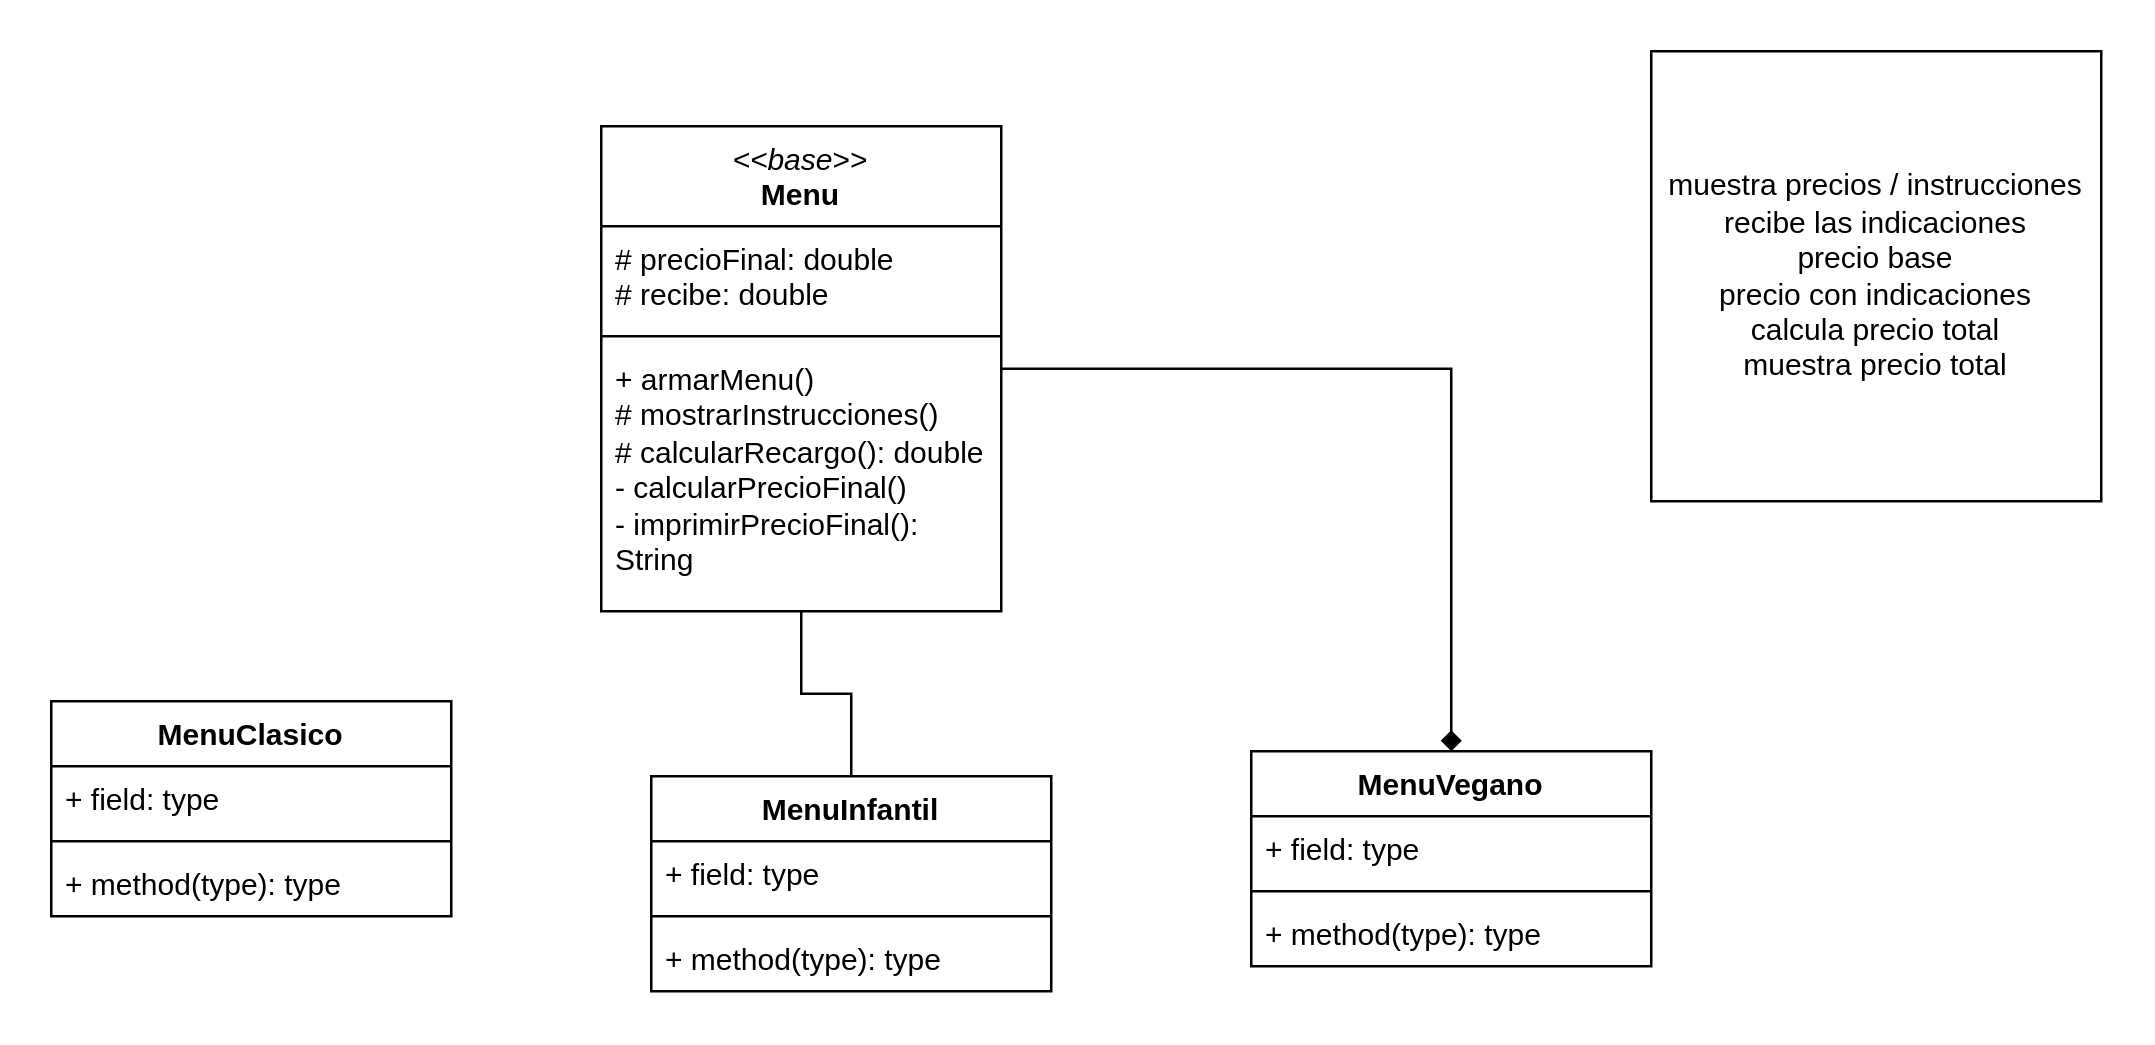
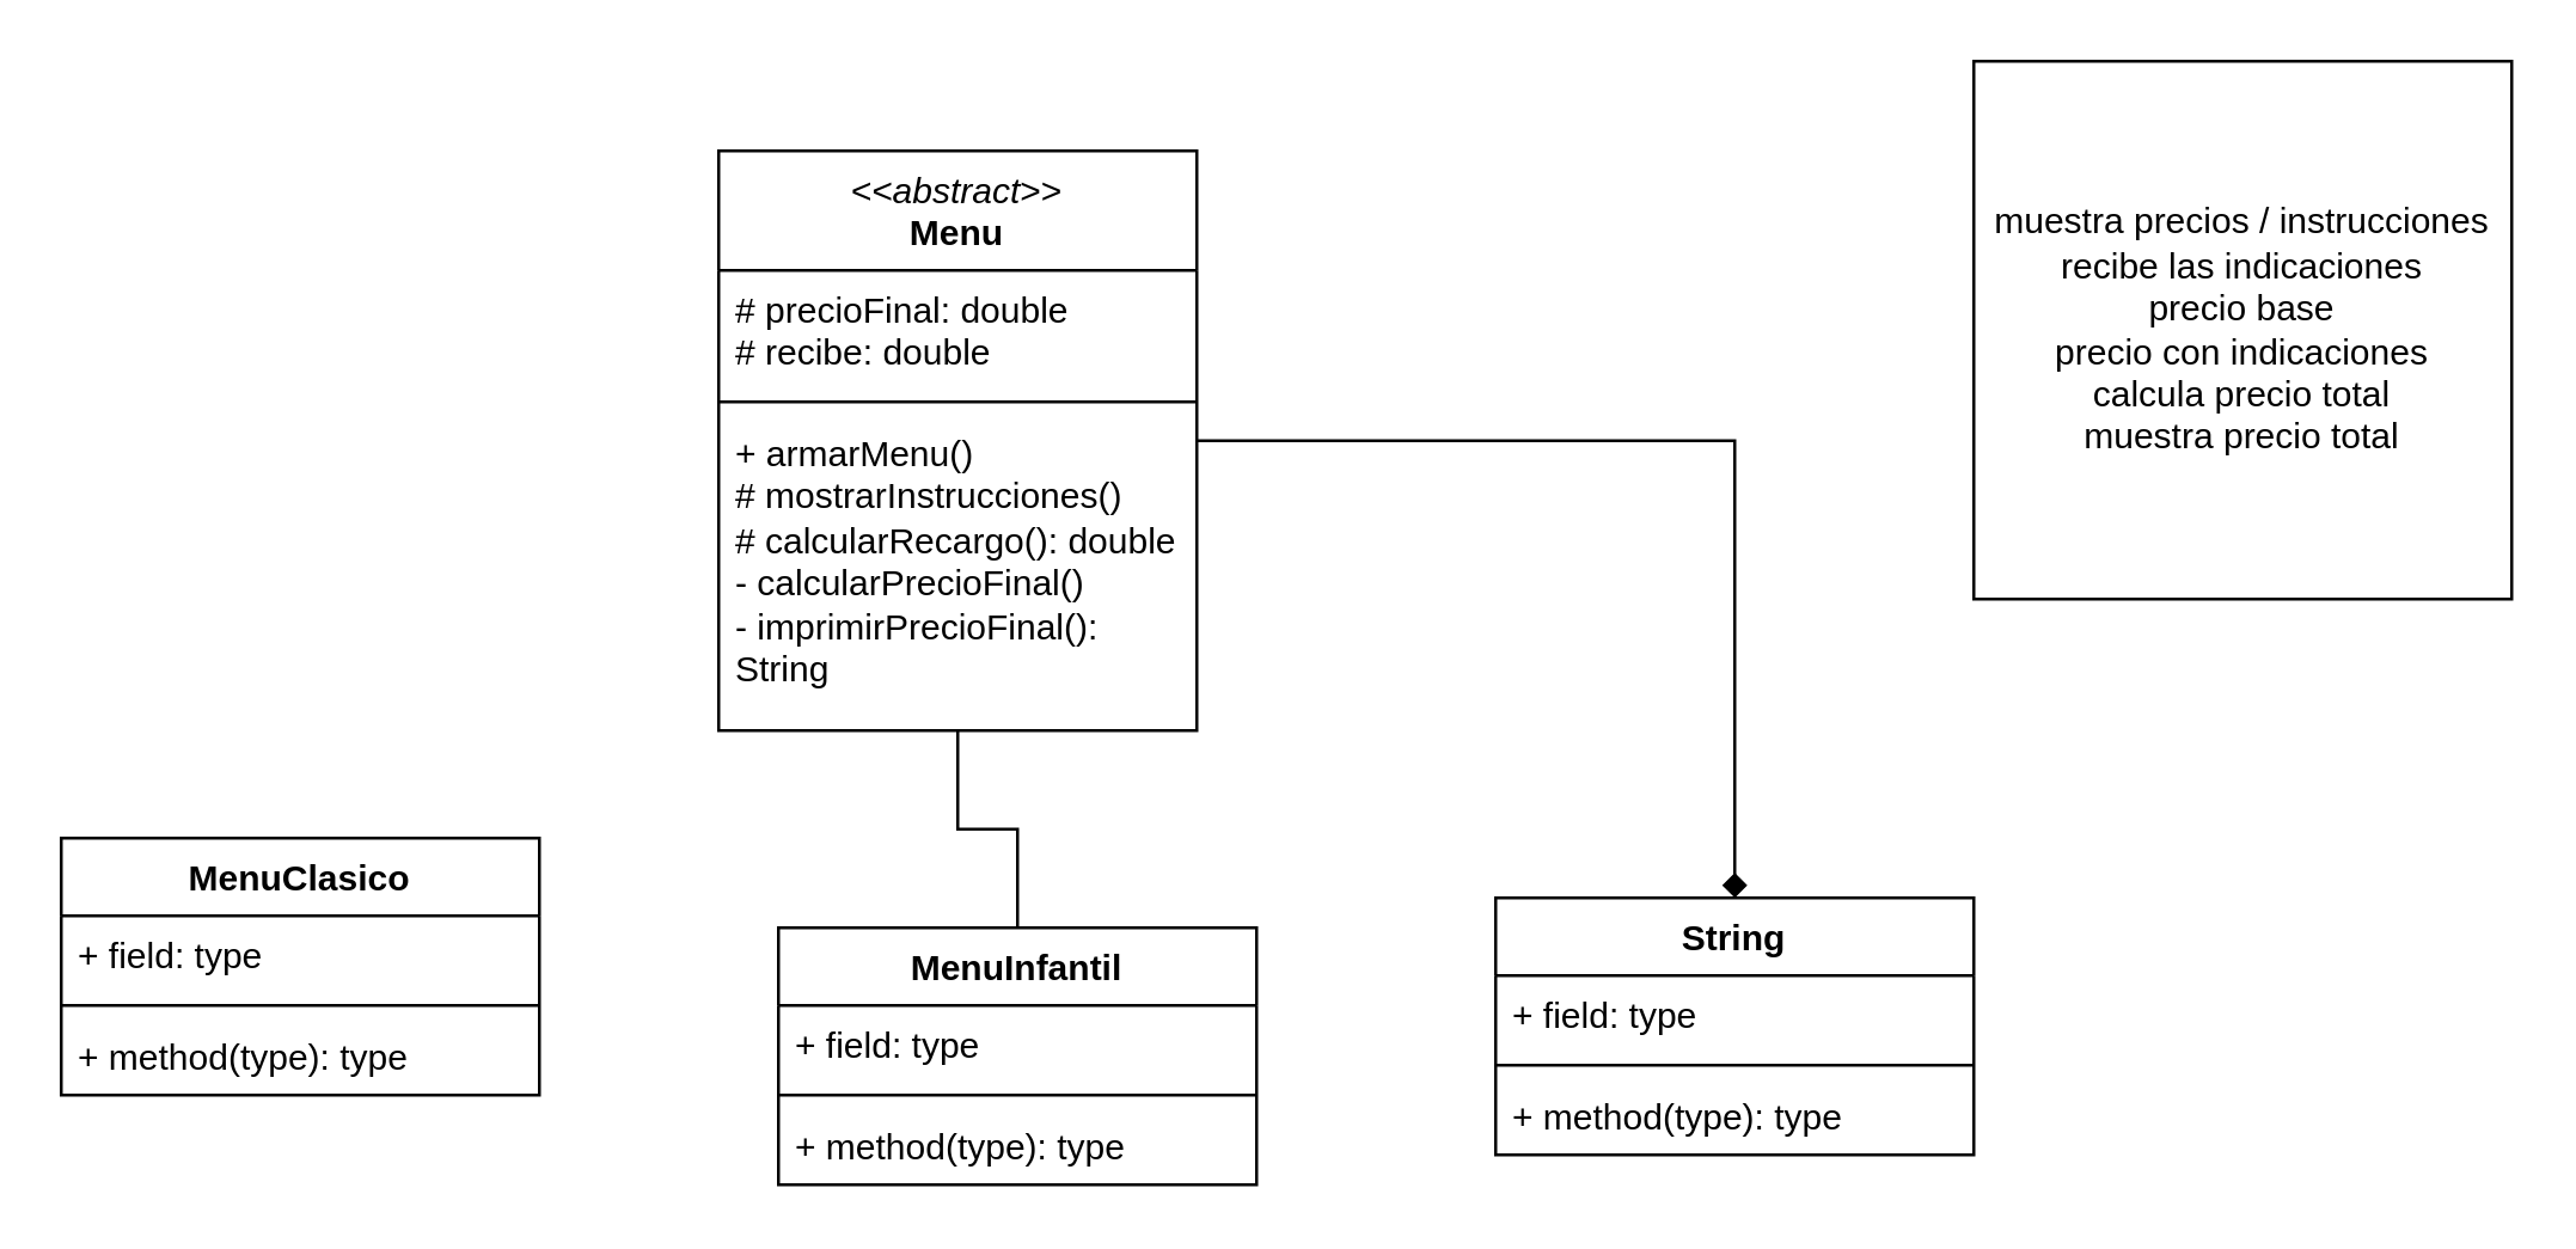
  <mxCell id="0" />
  <mxCell id="1" parent="0" />
  <mxCell id="2" style="edgeStyle=orthogonalEdgeStyle;rounded=0;orthogonalLoop=1;jettySize=auto;html=1;entryX=0.5;entryY=0;entryDx=0;entryDy=0;endArrow=none;" edge="1" parent="1" source="4" target="8"><mxGeometry relative="1" as="geometry" /></mxCell>
  <mxCell id="3" style="edgeStyle=orthogonalEdgeStyle;rounded=0;orthogonalLoop=1;jettySize=auto;html=1;entryX=0.5;entryY=0;entryDx=0;entryDy=0;endArrow=diamond;" edge="1" parent="1" source="4" target="16"><mxGeometry relative="1" as="geometry" /></mxCell>
- <mxCell id="4" value="&lt;i style=&quot;font-weight: normal;&quot;&gt;&amp;lt;&amp;lt;base&lt;/i&gt;&lt;span style=&quot;font-weight: normal;&quot;&gt;&amp;gt;&lt;/span&gt;&lt;span style=&quot;font-weight: normal;&quot;&gt;&amp;gt;&lt;br&gt;&lt;/span&gt;Menu" style="swimlane;fontStyle=1;align=center;verticalAlign=top;childLayout=stackLayout;horizontal=1;startSize=40;horizontalStack=0;resizeParent=1;resizeParentMax=0;resizeLast=0;collapsible=1;marginBottom=0;whiteSpace=wrap;html=1;" vertex="1" parent="1"><mxGeometry x="240" y="50" width="160" height="194" as="geometry" /></mxCell>
+ <mxCell id="4" value="&lt;i style=&quot;font-weight: normal;&quot;&gt;&amp;lt;&amp;lt;abstract&lt;/i&gt;&lt;span style=&quot;font-weight: normal;&quot;&gt;&amp;gt;&lt;/span&gt;&lt;span style=&quot;font-weight: normal;&quot;&gt;&amp;gt;&lt;br&gt;&lt;/span&gt;Menu" style="swimlane;fontStyle=1;align=center;verticalAlign=top;childLayout=stackLayout;horizontal=1;startSize=40;horizontalStack=0;resizeParent=1;resizeParentMax=0;resizeLast=0;collapsible=1;marginBottom=0;whiteSpace=wrap;html=1;" vertex="1" parent="1"><mxGeometry x="240" y="50" width="160" height="194" as="geometry" /></mxCell>
  <mxCell id="5" value="# precioFinal: double&lt;div&gt;# recibe: double&lt;/div&gt;" style="text;strokeColor=none;fillColor=none;align=left;verticalAlign=top;spacingLeft=4;spacingRight=4;overflow=hidden;rotatable=0;points=[[0,0.5],[1,0.5]];portConstraint=eastwest;whiteSpace=wrap;html=1;" vertex="1" parent="4"><mxGeometry y="40" width="160" height="40" as="geometry" /></mxCell>
  <mxCell id="6" value="" style="line;strokeWidth=1;fillColor=none;align=left;verticalAlign=middle;spacingTop=-1;spacingLeft=3;spacingRight=3;rotatable=0;labelPosition=right;points=[];portConstraint=eastwest;strokeColor=inherit;" vertex="1" parent="4"><mxGeometry y="80" width="160" height="8" as="geometry" /></mxCell>
  <mxCell id="7" value="&lt;div&gt;&lt;span style=&quot;background-color: initial;&quot;&gt;+&amp;nbsp;&lt;/span&gt;armarMenu&lt;span style=&quot;background-color: initial;&quot;&gt;()&lt;/span&gt;&lt;br&gt;&lt;/div&gt;&lt;div&gt;&lt;span style=&quot;background-color: initial;&quot;&gt;# mostrarInstrucciones()&lt;/span&gt;&lt;/div&gt;&lt;div&gt;&lt;div&gt;&lt;span style=&quot;background-color: initial;&quot;&gt;# calcularRecargo(): double&lt;/span&gt;&lt;br&gt;&lt;/div&gt;&lt;/div&gt;&lt;div&gt;&lt;div&gt;- calcularPrecioFinal()&lt;/div&gt;&lt;/div&gt;&lt;div&gt;&lt;span style=&quot;background-color: initial;&quot;&gt;- imprimirPrecioFinal(): String&lt;/span&gt;&lt;br&gt;&lt;/div&gt;" style="text;strokeColor=none;fillColor=none;align=left;verticalAlign=top;spacingLeft=4;spacingRight=4;overflow=hidden;rotatable=0;points=[[0,0.5],[1,0.5]];portConstraint=eastwest;whiteSpace=wrap;html=1;" vertex="1" parent="4"><mxGeometry y="88" width="160" height="106" as="geometry" /></mxCell>
  <mxCell id="8" value="MenuInfantil" style="swimlane;fontStyle=1;align=center;verticalAlign=top;childLayout=stackLayout;horizontal=1;startSize=26;horizontalStack=0;resizeParent=1;resizeParentMax=0;resizeLast=0;collapsible=1;marginBottom=0;whiteSpace=wrap;html=1;" vertex="1" parent="1"><mxGeometry x="260" y="310" width="160" height="86" as="geometry" /></mxCell>
  <mxCell id="9" value="+ field: type" style="text;strokeColor=none;fillColor=none;align=left;verticalAlign=top;spacingLeft=4;spacingRight=4;overflow=hidden;rotatable=0;points=[[0,0.5],[1,0.5]];portConstraint=eastwest;whiteSpace=wrap;html=1;" vertex="1" parent="8"><mxGeometry y="26" width="160" height="26" as="geometry" /></mxCell>
  <mxCell id="10" value="" style="line;strokeWidth=1;fillColor=none;align=left;verticalAlign=middle;spacingTop=-1;spacingLeft=3;spacingRight=3;rotatable=0;labelPosition=right;points=[];portConstraint=eastwest;strokeColor=inherit;" vertex="1" parent="8"><mxGeometry y="52" width="160" height="8" as="geometry" /></mxCell>
  <mxCell id="11" value="+ method(type): type" style="text;strokeColor=none;fillColor=none;align=left;verticalAlign=top;spacingLeft=4;spacingRight=4;overflow=hidden;rotatable=0;points=[[0,0.5],[1,0.5]];portConstraint=eastwest;whiteSpace=wrap;html=1;" vertex="1" parent="8"><mxGeometry y="60" width="160" height="26" as="geometry" /></mxCell>
  <mxCell id="12" value="MenuClasico" style="swimlane;fontStyle=1;align=center;verticalAlign=top;childLayout=stackLayout;horizontal=1;startSize=26;horizontalStack=0;resizeParent=1;resizeParentMax=0;resizeLast=0;collapsible=1;marginBottom=0;whiteSpace=wrap;html=1;" vertex="1" parent="1"><mxGeometry x="20" y="280" width="160" height="86" as="geometry" /></mxCell>
  <mxCell id="13" value="+ field: type" style="text;strokeColor=none;fillColor=none;align=left;verticalAlign=top;spacingLeft=4;spacingRight=4;overflow=hidden;rotatable=0;points=[[0,0.5],[1,0.5]];portConstraint=eastwest;whiteSpace=wrap;html=1;" vertex="1" parent="12"><mxGeometry y="26" width="160" height="26" as="geometry" /></mxCell>
  <mxCell id="14" value="" style="line;strokeWidth=1;fillColor=none;align=left;verticalAlign=middle;spacingTop=-1;spacingLeft=3;spacingRight=3;rotatable=0;labelPosition=right;points=[];portConstraint=eastwest;strokeColor=inherit;" vertex="1" parent="12"><mxGeometry y="52" width="160" height="8" as="geometry" /></mxCell>
  <mxCell id="15" value="+ method(type): type" style="text;strokeColor=none;fillColor=none;align=left;verticalAlign=top;spacingLeft=4;spacingRight=4;overflow=hidden;rotatable=0;points=[[0,0.5],[1,0.5]];portConstraint=eastwest;whiteSpace=wrap;html=1;" vertex="1" parent="12"><mxGeometry y="60" width="160" height="26" as="geometry" /></mxCell>
- <mxCell id="16" value="MenuVegano" style="swimlane;fontStyle=1;align=center;verticalAlign=top;childLayout=stackLayout;horizontal=1;startSize=26;horizontalStack=0;resizeParent=1;resizeParentMax=0;resizeLast=0;collapsible=1;marginBottom=0;whiteSpace=wrap;html=1;" vertex="1" parent="1"><mxGeometry x="500" y="300" width="160" height="86" as="geometry" /></mxCell>
+ <mxCell id="16" value="String" style="swimlane;fontStyle=1;align=center;verticalAlign=top;childLayout=stackLayout;horizontal=1;startSize=26;horizontalStack=0;resizeParent=1;resizeParentMax=0;resizeLast=0;collapsible=1;marginBottom=0;whiteSpace=wrap;html=1;" vertex="1" parent="1"><mxGeometry x="500" y="300" width="160" height="86" as="geometry" /></mxCell>
  <mxCell id="17" value="+ field: type" style="text;strokeColor=none;fillColor=none;align=left;verticalAlign=top;spacingLeft=4;spacingRight=4;overflow=hidden;rotatable=0;points=[[0,0.5],[1,0.5]];portConstraint=eastwest;whiteSpace=wrap;html=1;" vertex="1" parent="16"><mxGeometry y="26" width="160" height="26" as="geometry" /></mxCell>
  <mxCell id="18" value="" style="line;strokeWidth=1;fillColor=none;align=left;verticalAlign=middle;spacingTop=-1;spacingLeft=3;spacingRight=3;rotatable=0;labelPosition=right;points=[];portConstraint=eastwest;strokeColor=inherit;" vertex="1" parent="16"><mxGeometry y="52" width="160" height="8" as="geometry" /></mxCell>
  <mxCell id="19" value="+ method(type): type" style="text;strokeColor=none;fillColor=none;align=left;verticalAlign=top;spacingLeft=4;spacingRight=4;overflow=hidden;rotatable=0;points=[[0,0.5],[1,0.5]];portConstraint=eastwest;whiteSpace=wrap;html=1;" vertex="1" parent="16"><mxGeometry y="60" width="160" height="26" as="geometry" /></mxCell>
  <mxCell id="20" value="muestra precios / instrucciones&lt;div&gt;recibe las indicaciones&lt;/div&gt;&lt;div&gt;precio base&lt;/div&gt;&lt;div&gt;precio con indicaciones&lt;/div&gt;&lt;div&gt;calcula precio total&lt;/div&gt;&lt;div&gt;muestra precio total&lt;/div&gt;" style="whiteSpace=wrap;html=1;aspect=fixed;" vertex="1" parent="1"><mxGeometry x="660" y="20" width="180" height="180" as="geometry" /></mxCell>
